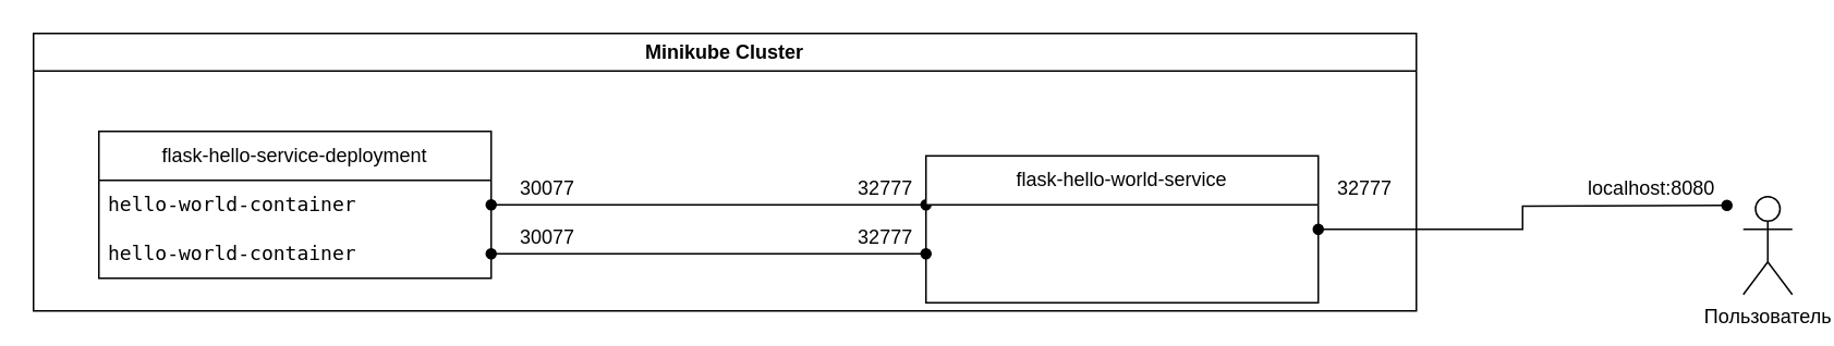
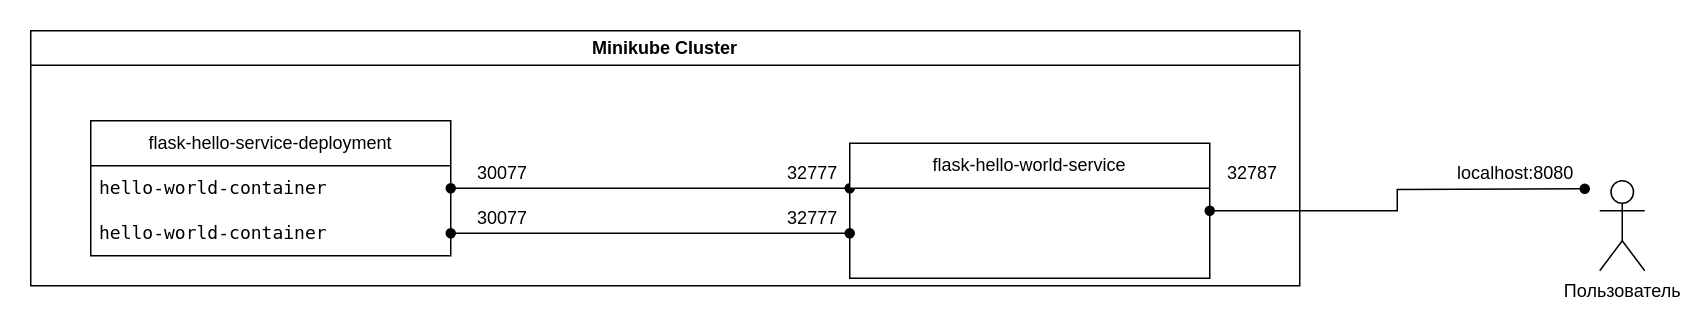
  <mxCell id="0" />
  <mxCell id="1" parent="0" />
  <mxCell id="2" value="Minikube Cluster" style="swimlane;whiteSpace=wrap;html=1;" vertex="1" parent="1"><mxGeometry x="20" y="20" width="846" height="170" as="geometry" /></mxCell>
  <mxCell id="3" value="flask-hello-service-deployment" style="swimlane;fontStyle=0;childLayout=stackLayout;horizontal=1;startSize=30;horizontalStack=0;resizeParent=1;resizeParentMax=0;resizeLast=0;collapsible=1;marginBottom=0;whiteSpace=wrap;html=1;" vertex="1" parent="2"><mxGeometry x="40" y="60" width="240" height="90" as="geometry" /></mxCell>
  <mxCell id="4" value="&lt;code&gt;hello-world-container&lt;/code&gt;" style="text;strokeColor=none;fillColor=none;align=left;verticalAlign=middle;spacingLeft=4;spacingRight=4;overflow=hidden;points=[[0,0.5],[1,0.5]];portConstraint=eastwest;rotatable=0;whiteSpace=wrap;html=1;" vertex="1" parent="3"><mxGeometry y="30" width="240" height="30" as="geometry" /></mxCell>
  <mxCell id="5" value="&lt;code&gt;hello-world-container&lt;/code&gt;" style="text;strokeColor=none;fillColor=none;align=left;verticalAlign=middle;spacingLeft=4;spacingRight=4;overflow=hidden;points=[[0,0.5],[1,0.5]];portConstraint=eastwest;rotatable=0;whiteSpace=wrap;html=1;" vertex="1" parent="3"><mxGeometry y="60" width="240" height="30" as="geometry" /></mxCell>
  <mxCell id="6" style="edgeStyle=orthogonalEdgeStyle;rounded=0;orthogonalLoop=1;jettySize=auto;html=1;endArrow=oval;endFill=1;startArrow=oval;startFill=1;" edge="1" parent="2" source="9"><mxGeometry relative="1" as="geometry"><mxPoint x="280" y="105" as="targetPoint" /><Array as="points"><mxPoint x="370" y="105" /><mxPoint x="370" y="105" /></Array></mxGeometry></mxCell>
  <mxCell id="7" style="edgeStyle=orthogonalEdgeStyle;rounded=0;orthogonalLoop=1;jettySize=auto;html=1;entryX=1;entryY=0.5;entryDx=0;entryDy=0;startArrow=oval;startFill=1;endArrow=oval;endFill=1;" edge="1" parent="2" target="5"><mxGeometry relative="1" as="geometry"><mxPoint x="546" y="135" as="sourcePoint" /><Array as="points"><mxPoint x="546" y="135" /></Array></mxGeometry></mxCell>
  <mxCell id="8" style="edgeStyle=orthogonalEdgeStyle;rounded=0;orthogonalLoop=1;jettySize=auto;html=1;exitX=1;exitY=0.5;exitDx=0;exitDy=0;endArrow=oval;endFill=1;startArrow=oval;startFill=1;" edge="1" parent="2" source="9"><mxGeometry relative="1" as="geometry"><mxPoint x="1036" y="105.286" as="targetPoint" /></mxGeometry></mxCell>
  <mxCell id="9" value="flask-hello-world-service" style="swimlane;fontStyle=0;childLayout=stackLayout;horizontal=1;startSize=30;horizontalStack=0;resizeParent=1;resizeParentMax=0;resizeLast=0;collapsible=1;marginBottom=0;whiteSpace=wrap;html=1;" vertex="1" parent="2"><mxGeometry x="546" y="75" width="240" height="90" as="geometry" /></mxCell>
  <mxCell id="10" value="30077 &amp;nbsp; &amp;nbsp; &amp;nbsp; &amp;nbsp; &amp;nbsp; &amp;nbsp; &amp;nbsp; &amp;nbsp; &amp;nbsp; &amp;nbsp; &amp;nbsp; &amp;nbsp; &amp;nbsp; &amp;nbsp; &amp;nbsp; &amp;nbsp; &amp;nbsp; &amp;nbsp; &amp;nbsp; &amp;nbsp; &amp;nbsp; &amp;nbsp; &amp;nbsp; &amp;nbsp; &amp;nbsp; &amp;nbsp;32777" style="text;html=1;align=left;verticalAlign=middle;whiteSpace=wrap;rounded=0;" vertex="1" parent="2"><mxGeometry x="296" y="80" width="244" height="30" as="geometry" /></mxCell>
  <mxCell id="11" value="30077 &amp;nbsp; &amp;nbsp; &amp;nbsp; &amp;nbsp; &amp;nbsp; &amp;nbsp; &amp;nbsp; &amp;nbsp; &amp;nbsp; &amp;nbsp; &amp;nbsp; &amp;nbsp; &amp;nbsp; &amp;nbsp; &amp;nbsp; &amp;nbsp; &amp;nbsp; &amp;nbsp; &amp;nbsp; &amp;nbsp; &amp;nbsp; &amp;nbsp; &amp;nbsp; &amp;nbsp; &amp;nbsp; &amp;nbsp;32777" style="text;html=1;align=left;verticalAlign=middle;whiteSpace=wrap;rounded=0;" vertex="1" parent="2"><mxGeometry x="296" y="110" width="244" height="30" as="geometry" /></mxCell>
  <mxCell id="12" value="Пользователь" style="shape=umlActor;verticalLabelPosition=bottom;verticalAlign=top;html=1;outlineConnect=0;" vertex="1" parent="1"><mxGeometry x="1066" y="120" width="30" height="60" as="geometry" /></mxCell>
- <mxCell id="13" value="&lt;div&gt;&lt;span style=&quot;font-size: 12px;&quot;&gt;32777 &amp;nbsp; &amp;nbsp; &amp;nbsp; &amp;nbsp; &amp;nbsp; &amp;nbsp; &amp;nbsp; &amp;nbsp; &amp;nbsp; &amp;nbsp; &amp;nbsp; &amp;nbsp; &amp;nbsp; &amp;nbsp;&amp;nbsp;&lt;/span&gt;&lt;span style=&quot;font-size: 12px;&quot;&gt;&amp;nbsp; &amp;nbsp; &amp;nbsp; &amp;nbsp;&lt;/span&gt;&lt;span style=&quot;font-size: 12px;&quot;&gt;localhost:8080&lt;/span&gt;&lt;/div&gt;" style="text;html=1;align=left;verticalAlign=middle;whiteSpace=wrap;rounded=0;" vertex="1" parent="1"><mxGeometry x="816" y="100" width="234" height="30" as="geometry" /></mxCell>
+ <mxCell id="13" value="&lt;div&gt;&lt;span style=&quot;font-size: 12px;&quot;&gt;32787 &amp;nbsp; &amp;nbsp; &amp;nbsp; &amp;nbsp; &amp;nbsp; &amp;nbsp; &amp;nbsp; &amp;nbsp; &amp;nbsp; &amp;nbsp; &amp;nbsp; &amp;nbsp; &amp;nbsp; &amp;nbsp;&amp;nbsp;&lt;/span&gt;&lt;span style=&quot;font-size: 12px;&quot;&gt;&amp;nbsp; &amp;nbsp; &amp;nbsp; &amp;nbsp;&lt;/span&gt;&lt;span style=&quot;font-size: 12px;&quot;&gt;localhost:8080&lt;/span&gt;&lt;/div&gt;" style="text;html=1;align=left;verticalAlign=middle;whiteSpace=wrap;rounded=0;" vertex="1" parent="1"><mxGeometry x="816" y="100" width="234" height="30" as="geometry" /></mxCell>
